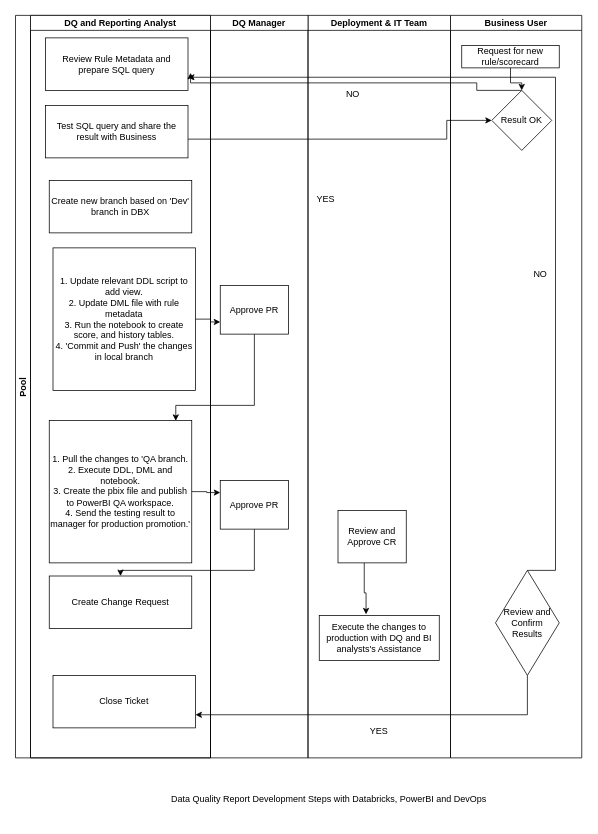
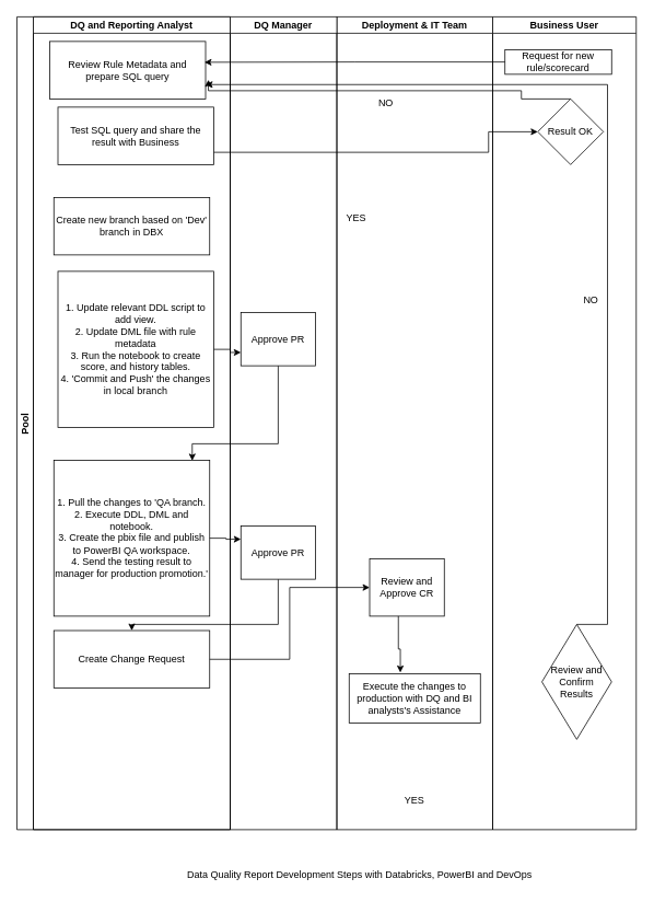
  <mxCell id="0" />
  <mxCell id="1" parent="0" />
  <mxCell id="2" value="Pool" style="swimlane;childLayout=stackLayout;resizeParent=1;resizeParentMax=0;startSize=20;horizontal=0;horizontalStack=1;" vertex="1" parent="1"><mxGeometry x="20" width="260" height="990" as="geometry" y="20" /></mxCell>
  <mxCell id="3" value="DQ and Reporting Analyst" style="swimlane;startSize=20;" vertex="1" parent="2"><mxGeometry x="20" width="240" height="990" as="geometry" /></mxCell>
  <mxCell id="4" value="Review Rule Metadata and prepare SQL query" style="rounded=0;whiteSpace=wrap;html=1;" vertex="1" parent="3"><mxGeometry x="20" y="30" width="190" height="70" as="geometry" /></mxCell>
- <mxCell id="5" value="Test SQL query and share the result with Business" style="rounded=0;whiteSpace=wrap;html=1;" vertex="1" parent="3"><mxGeometry x="20" y="120" width="190" height="70" as="geometry" /></mxCell>
+ <mxCell id="5" value="Test SQL query and share the result with Business" style="rounded=0;whiteSpace=wrap;html=1;" vertex="1" parent="3"><mxGeometry x="30" y="110" width="190" height="70" as="geometry" /></mxCell>
  <mxCell id="6" value="Create new branch based on 'Dev' branch in DBX" style="rounded=0;whiteSpace=wrap;html=1;" vertex="1" parent="3"><mxGeometry x="25" y="220" width="190" height="70" as="geometry" /></mxCell>
  <mxCell id="7" value="Create Change Request" style="rounded=0;whiteSpace=wrap;html=1;" vertex="1" parent="3"><mxGeometry x="25" y="747.5" width="190" height="70" as="geometry" /></mxCell>
  <mxCell id="8" value="1. Update relevant DDL script to add view.&lt;div&gt;2. Update DML file with rule metadata&lt;/div&gt;&lt;div&gt;3. Run the notebook to create score, and history tables.&lt;/div&gt;&lt;div&gt;4. 'Commit and Push' the changes in local branch&lt;/div&gt;" style="whiteSpace=wrap;html=1;aspect=fixed;" vertex="1" parent="3"><mxGeometry x="30" y="310" width="190" height="190" as="geometry" /></mxCell>
  <mxCell id="9" value="1. Pull the changes to 'QA branch.&lt;div&gt;2. Execute DDL, DML and notebook.&lt;/div&gt;&lt;div&gt;3. Create the pbix file and publish to PowerBI QA workspace.&lt;/div&gt;&lt;div&gt;4. Send the testing result to manager for production promotion.&lt;span style=&quot;background-color: transparent; color: light-dark(rgb(0, 0, 0), rgb(255, 255, 255));&quot;&gt;'&lt;/span&gt;&lt;/div&gt;" style="whiteSpace=wrap;html=1;aspect=fixed;" vertex="1" parent="3"><mxGeometry x="25" y="540" width="190" height="190" as="geometry" /></mxCell>
- <mxCell id="10" value="Close Ticket" style="rounded=0;whiteSpace=wrap;html=1;" vertex="1" parent="3"><mxGeometry x="30" y="880" width="190" height="70" as="geometry" /></mxCell>
  <mxCell id="11" value="Business User" style="swimlane;startSize=20;" vertex="1" parent="1"><mxGeometry x="600" width="175" height="990" as="geometry" y="20" /></mxCell>
  <mxCell id="12" value="Result OK" style="rhombus;whiteSpace=wrap;html=1;" vertex="1" parent="11"><mxGeometry x="55" y="100" width="80" height="80" as="geometry" /></mxCell>
  <mxCell id="13" value="Request for new rule/scorecard" style="rounded=0;whiteSpace=wrap;html=1;" vertex="1" parent="11"><mxGeometry x="15" y="40" width="130" height="30" as="geometry" /></mxCell>
  <mxCell id="14" value="Review and Confirm Results" style="rhombus;whiteSpace=wrap;html=1;" vertex="1" parent="11"><mxGeometry x="60" y="740" width="85" height="140" as="geometry" /></mxCell>
  <mxCell id="15" value="NO" style="text;strokeColor=none;align=center;fillColor=none;html=1;verticalAlign=middle;whiteSpace=wrap;rounded=0;" vertex="1" parent="11"><mxGeometry x="90" y="330" width="60" height="30" as="geometry" /></mxCell>
  <mxCell id="16" style="edgeStyle=orthogonalEdgeStyle;rounded=0;orthogonalLoop=1;jettySize=auto;html=1;exitX=0.5;exitY=0;exitDx=0;exitDy=0;entryX=1.018;entryY=0.667;entryDx=0;entryDy=0;entryPerimeter=0;" edge="1" parent="1" source="12" target="4"><mxGeometry relative="1" as="geometry"><Array as="points"><mxPoint x="635" y="110" /><mxPoint x="253" y="110" /></Array></mxGeometry></mxCell>
  <mxCell id="17" style="edgeStyle=orthogonalEdgeStyle;rounded=0;orthogonalLoop=1;jettySize=auto;html=1;entryX=0;entryY=0.5;entryDx=0;entryDy=0;" edge="1" parent="1" source="5" target="12"><mxGeometry relative="1" as="geometry"><Array as="points"><mxPoint x="595" y="185" /></Array></mxGeometry></mxCell>
  <mxCell id="18" value="Deployment &amp; IT Team" style="swimlane;startSize=20;" vertex="1" parent="1"><mxGeometry x="410" width="190" height="990" as="geometry" y="20" /></mxCell>
  <mxCell id="19" value="YES" style="text;strokeColor=none;align=center;fillColor=none;html=1;verticalAlign=middle;whiteSpace=wrap;rounded=0;" vertex="1" parent="18"><mxGeometry x="-6" y="230" width="60" height="30" as="geometry" /></mxCell>
  <mxCell id="20" value="NO" style="text;strokeColor=none;align=center;fillColor=none;html=1;verticalAlign=middle;whiteSpace=wrap;rounded=0;" vertex="1" parent="18"><mxGeometry x="30" y="90" width="60" height="30" as="geometry" /></mxCell>
  <mxCell id="21" value="Review and Approve CR" style="rounded=0;whiteSpace=wrap;html=1;" vertex="1" parent="18"><mxGeometry x="40" y="660" width="91" height="70" as="geometry" /></mxCell>
  <mxCell id="22" value="Execute the changes to production with DQ and BI analysts's Assistance" style="rounded=0;whiteSpace=wrap;html=1;" vertex="1" parent="18"><mxGeometry x="15" y="800" width="160" height="60" as="geometry" /></mxCell>
  <mxCell id="23" style="edgeStyle=orthogonalEdgeStyle;rounded=0;orthogonalLoop=1;jettySize=auto;html=1;entryX=0.39;entryY=-0.023;entryDx=0;entryDy=0;entryPerimeter=0;" edge="1" parent="18" source="21" target="22"><mxGeometry relative="1" as="geometry"><Array as="points"><mxPoint x="75" y="770" /><mxPoint x="77" y="770" /></Array></mxGeometry></mxCell>
  <mxCell id="24" value="YES" style="text;strokeColor=none;align=center;fillColor=none;html=1;verticalAlign=middle;whiteSpace=wrap;rounded=0;" vertex="1" parent="18"><mxGeometry x="65" y="940" width="60" height="30" as="geometry" /></mxCell>
- <mxCell id="25" style="edgeStyle=orthogonalEdgeStyle;rounded=0;orthogonalLoop=1;jettySize=auto;html=1;" edge="1" parent="1" source="13" target="12"><mxGeometry relative="1" as="geometry" /></mxCell>
+ <mxCell id="25" style="edgeStyle=orthogonalEdgeStyle;rounded=0;orthogonalLoop=1;jettySize=auto;html=1;entryX=0.993;entryY=0.362;entryDx=0;entryDy=0;entryPerimeter=0;" edge="1" parent="1" source="13" target="4"><mxGeometry relative="1" as="geometry" /></mxCell>
  <mxCell id="26" style="edgeStyle=orthogonalEdgeStyle;rounded=0;orthogonalLoop=1;jettySize=auto;html=1;entryX=0;entryY=0.75;entryDx=0;entryDy=0;" edge="1" parent="1" source="8" target="31"><mxGeometry relative="1" as="geometry" /></mxCell>
  <mxCell id="27" style="edgeStyle=orthogonalEdgeStyle;rounded=0;orthogonalLoop=1;jettySize=auto;html=1;entryX=0.888;entryY=0.003;entryDx=0;entryDy=0;entryPerimeter=0;" edge="1" parent="1" source="31" target="9"><mxGeometry relative="1" as="geometry"><Array as="points"><mxPoint x="338" y="540" /><mxPoint x="234" y="540" /></Array></mxGeometry></mxCell>
  <mxCell id="28" style="edgeStyle=orthogonalEdgeStyle;rounded=0;orthogonalLoop=1;jettySize=auto;html=1;entryX=0;entryY=0.25;entryDx=0;entryDy=0;" edge="1" parent="1" source="9" target="32"><mxGeometry relative="1" as="geometry" /></mxCell>
  <mxCell id="29" style="edgeStyle=orthogonalEdgeStyle;rounded=0;orthogonalLoop=1;jettySize=auto;html=1;" edge="1" parent="1" source="32" target="7"><mxGeometry relative="1" as="geometry"><Array as="points"><mxPoint x="338" y="760" /><mxPoint x="160" y="760" /></Array></mxGeometry></mxCell>
  <mxCell id="30" value="DQ Manager" style="swimlane;startSize=20;" vertex="1" parent="1"><mxGeometry x="280" width="130" height="990" as="geometry" y="20" /></mxCell>
  <mxCell id="31" value="Approve PR" style="rounded=0;whiteSpace=wrap;html=1;" vertex="1" parent="30"><mxGeometry x="13" y="360" width="91" height="65" as="geometry" /></mxCell>
  <mxCell id="32" value="Approve PR" style="rounded=0;whiteSpace=wrap;html=1;" vertex="1" parent="30"><mxGeometry x="13" y="620" width="91" height="65" as="geometry" /></mxCell>
- <mxCell id="34" style="edgeStyle=orthogonalEdgeStyle;rounded=0;orthogonalLoop=1;jettySize=auto;html=1;entryX=1;entryY=0.75;entryDx=0;entryDy=0;" edge="1" parent="1" source="14" target="10"><mxGeometry relative="1" as="geometry"><Array as="points"><mxPoint x="703" y="953" /></Array></mxGeometry></mxCell>
+ <mxCell id="33" style="edgeStyle=orthogonalEdgeStyle;rounded=0;orthogonalLoop=1;jettySize=auto;html=1;entryX=0;entryY=0.5;entryDx=0;entryDy=0;" edge="1" parent="1" source="7" target="21"><mxGeometry relative="1" as="geometry" /></mxCell>
  <mxCell id="35" style="edgeStyle=orthogonalEdgeStyle;rounded=0;orthogonalLoop=1;jettySize=auto;html=1;entryX=1;entryY=0.75;entryDx=0;entryDy=0;exitX=0.5;exitY=0;exitDx=0;exitDy=0;" edge="1" parent="1" source="14" target="4"><mxGeometry relative="1" as="geometry"><mxPoint x="730" y="740" as="sourcePoint" /><Array as="points"><mxPoint x="740" y="760" /><mxPoint x="740" y="103" /></Array></mxGeometry></mxCell>
  <mxCell id="36" value="Data Quality Report Development Steps with Databricks, PowerBI and DevOps" style="text;strokeColor=none;align=center;fillColor=none;html=1;verticalAlign=middle;whiteSpace=wrap;rounded=0;" vertex="1" parent="1"><mxGeometry x="220" y="1040" width="436" height="50" as="geometry" /></mxCell>
